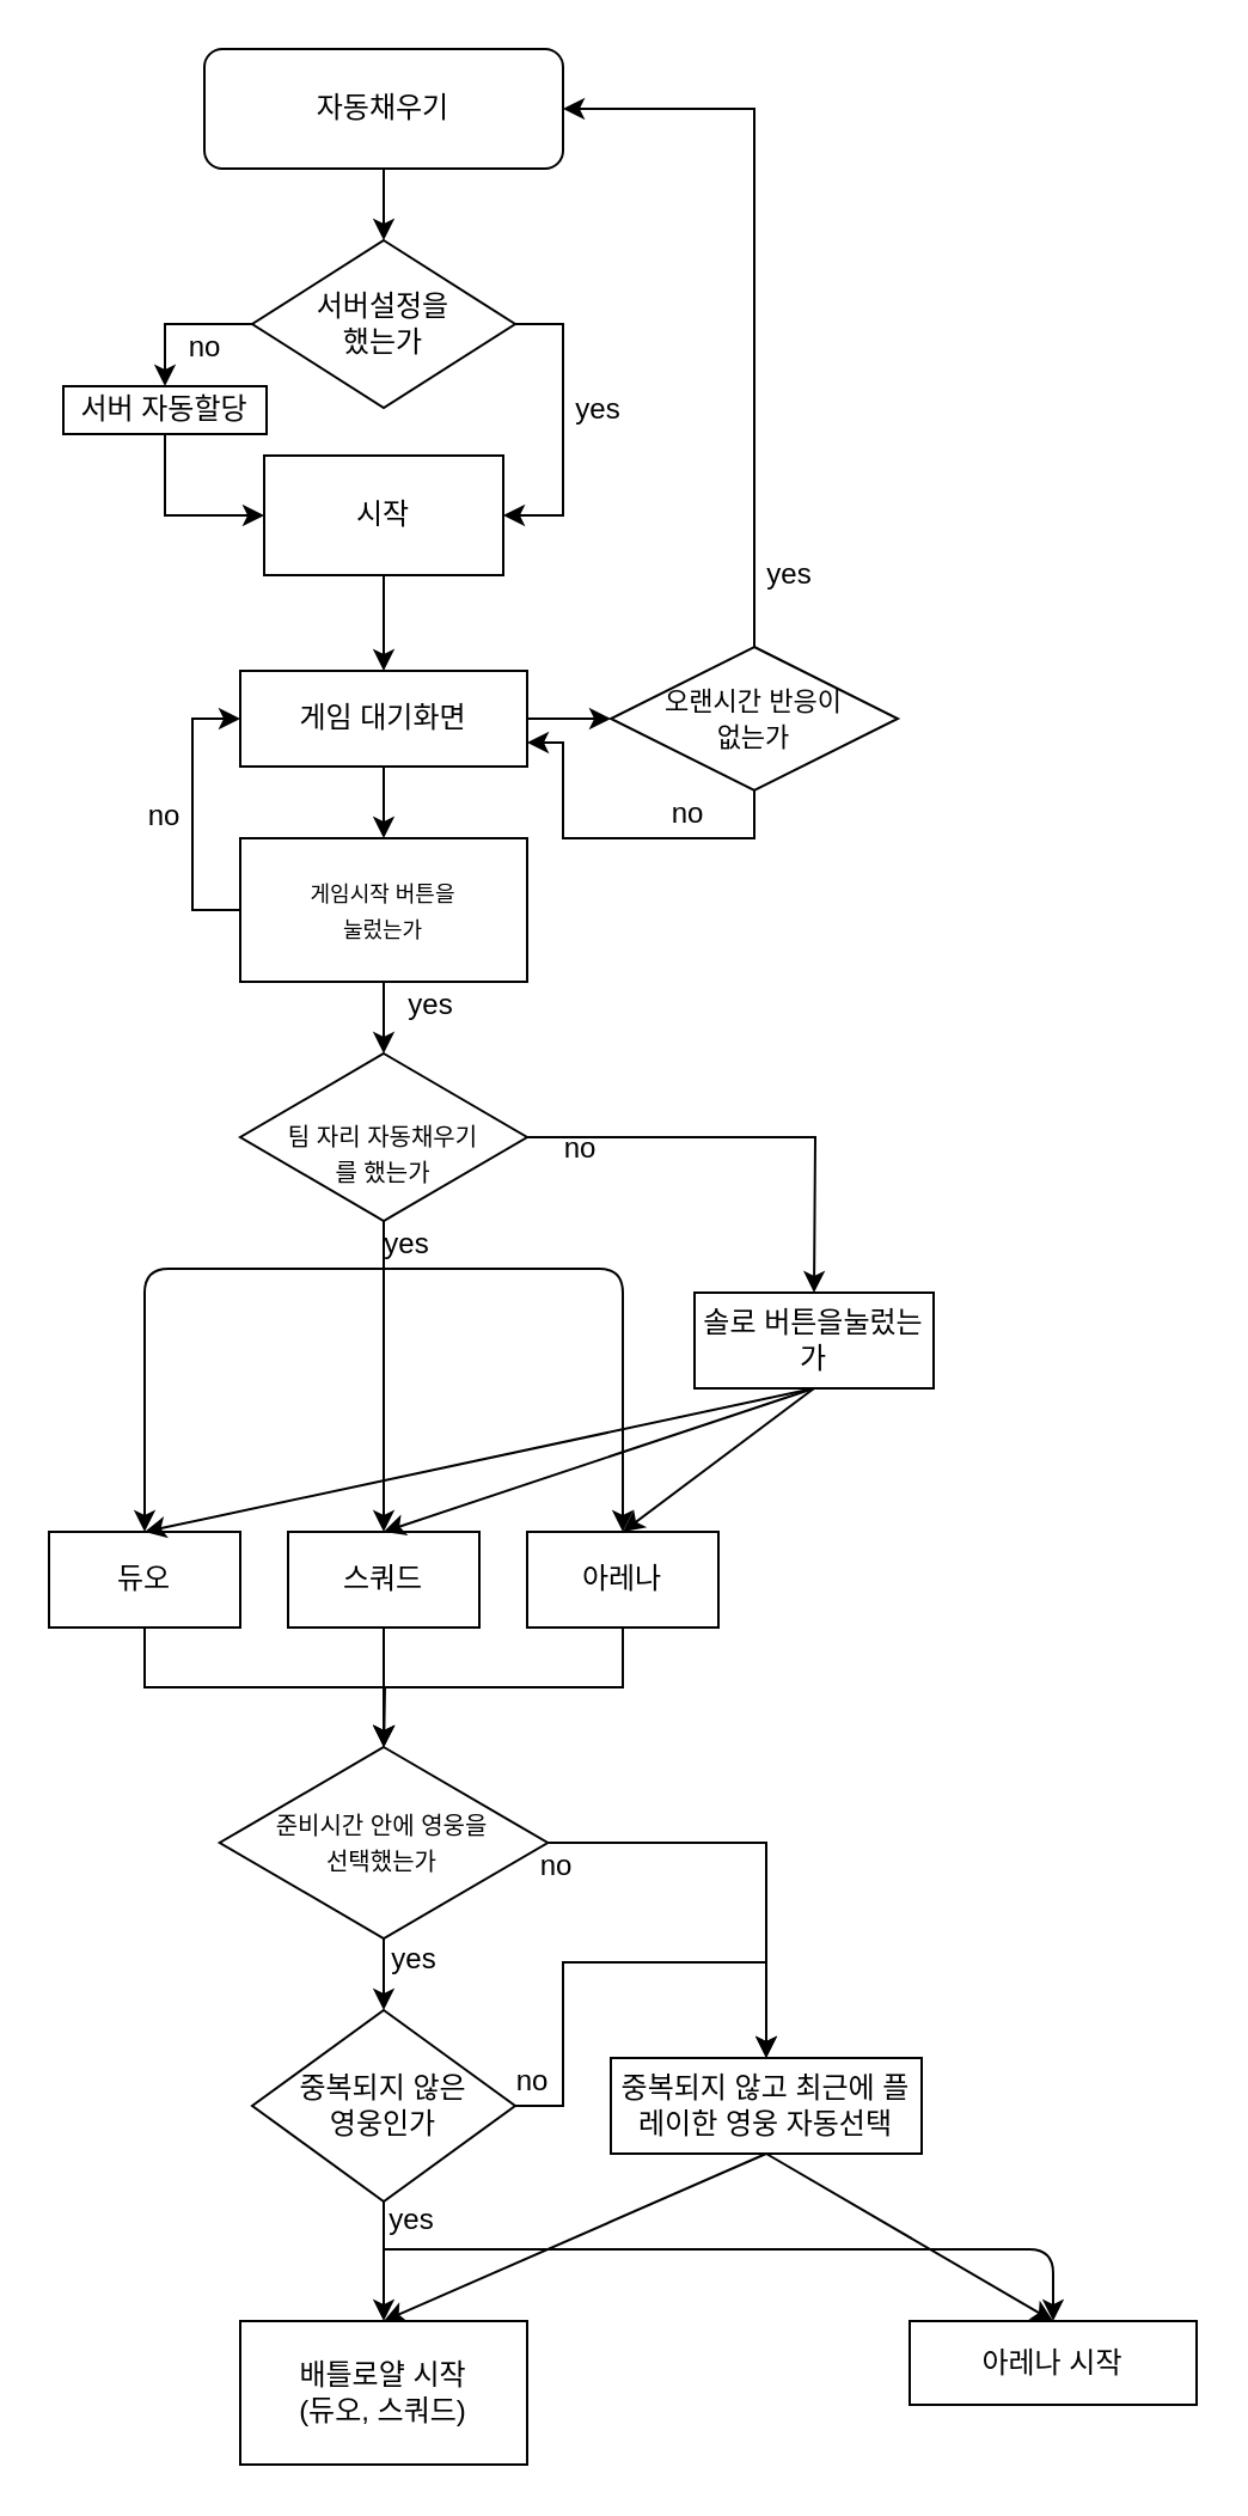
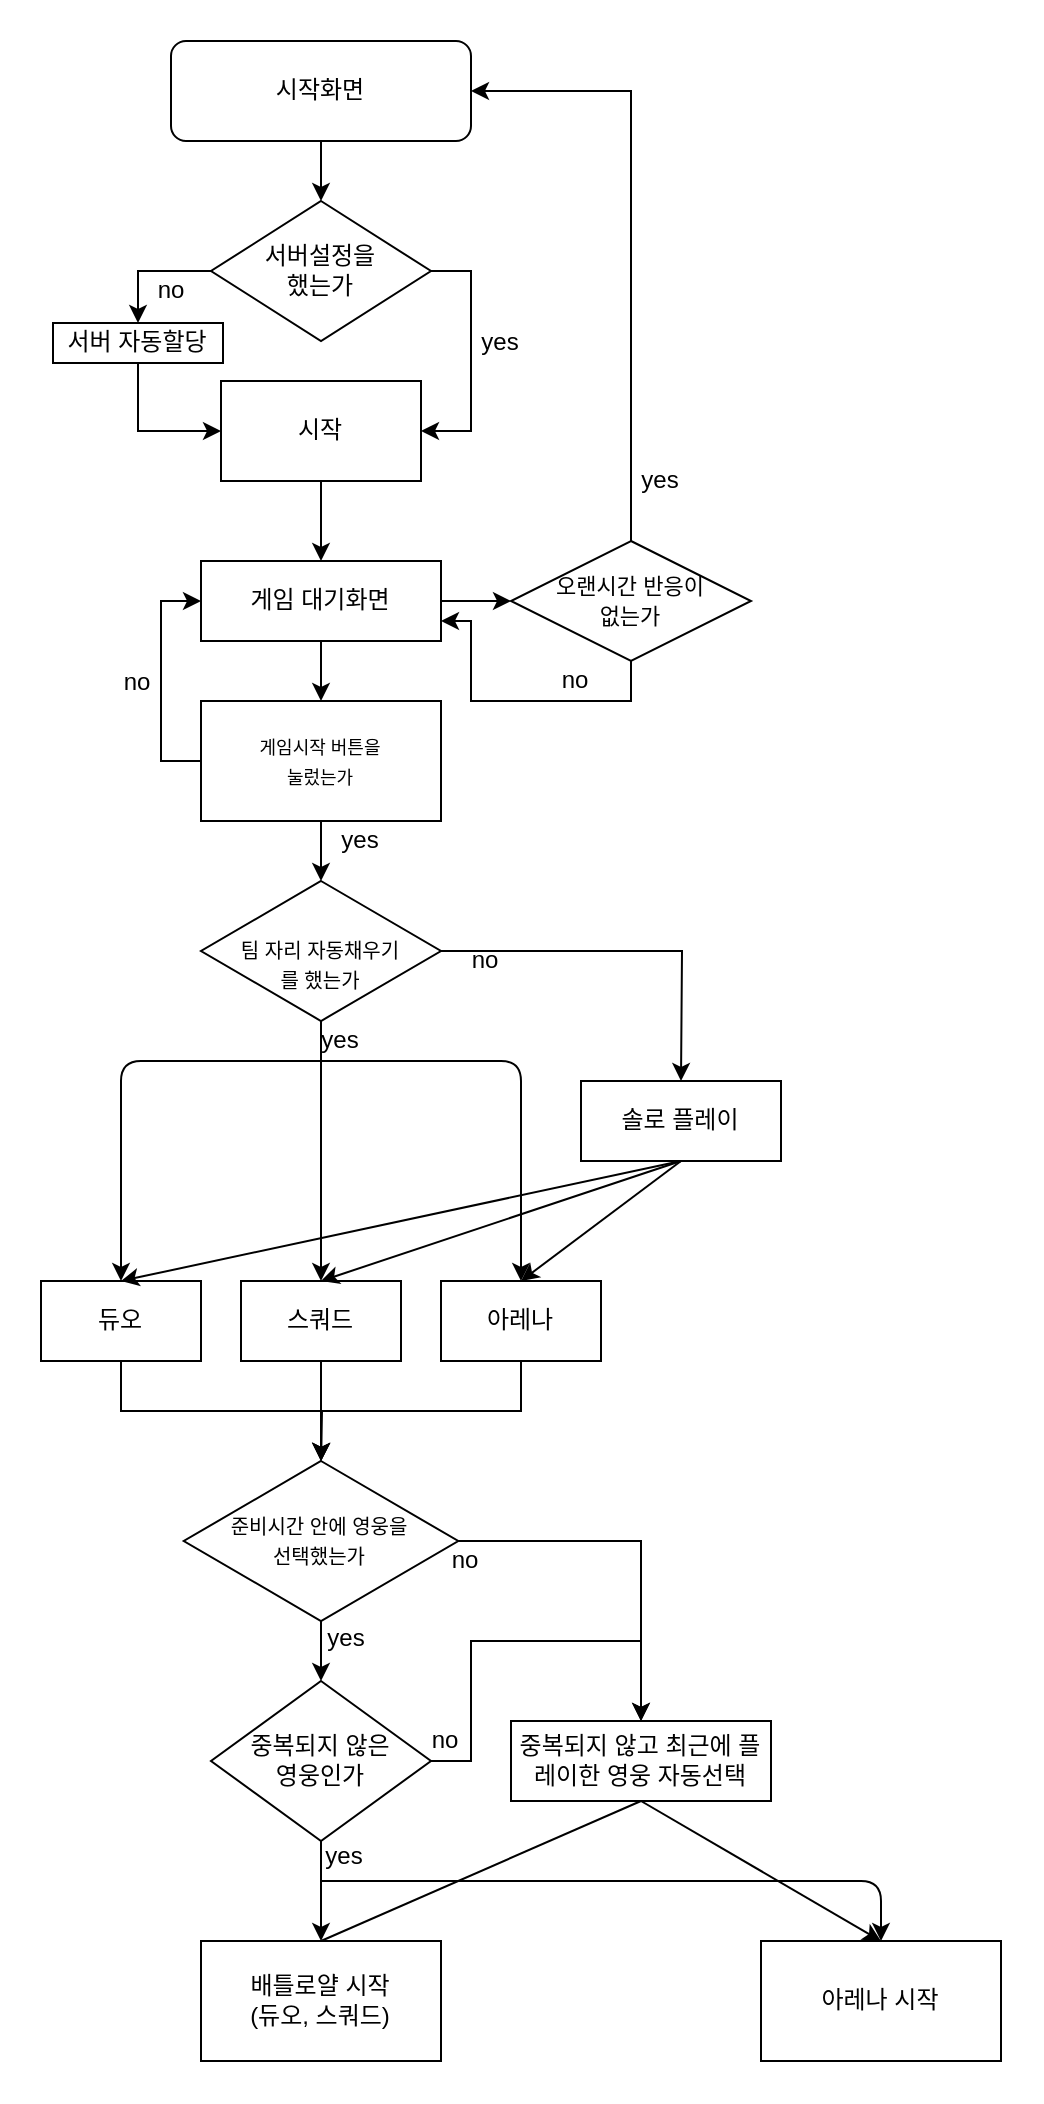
  <mxCell id="0" />
  <mxCell id="1" parent="0" />
  <mxCell id="2" style="edgeStyle=orthogonalEdgeStyle;rounded=0;orthogonalLoop=1;jettySize=auto;html=1;exitX=0.5;exitY=1;exitDx=0;exitDy=0;entryX=0.5;entryY=0;entryDx=0;entryDy=0;" edge="1" parent="1" source="3" target="6"><mxGeometry relative="1" as="geometry" /></mxCell>
- <mxCell id="3" value="자동채우기" style="rounded=1;whiteSpace=wrap;html=1;fontSize=12;glass=0;strokeWidth=1;shadow=0;" parent="1" vertex="1"><mxGeometry x="85" y="20" width="150" height="50" as="geometry" /></mxCell>
+ <mxCell id="3" value="시작화면" style="rounded=1;whiteSpace=wrap;html=1;fontSize=12;glass=0;strokeWidth=1;shadow=0;" parent="1" vertex="1"><mxGeometry x="85" y="20" width="150" height="50" as="geometry" /></mxCell>
  <mxCell id="4" style="edgeStyle=orthogonalEdgeStyle;rounded=0;orthogonalLoop=1;jettySize=auto;html=1;exitX=1;exitY=0.5;exitDx=0;exitDy=0;entryX=1;entryY=0.5;entryDx=0;entryDy=0;" edge="1" parent="1" source="6" target="23"><mxGeometry relative="1" as="geometry" /></mxCell>
  <mxCell id="5" style="edgeStyle=orthogonalEdgeStyle;rounded=0;orthogonalLoop=1;jettySize=auto;html=1;exitX=0;exitY=0.5;exitDx=0;exitDy=0;entryX=0.5;entryY=0;entryDx=0;entryDy=0;" edge="1" parent="1" source="6" target="42"><mxGeometry relative="1" as="geometry" /></mxCell>
  <mxCell id="6" value="서버설정을 &lt;br&gt;했는가" style="rhombus;whiteSpace=wrap;html=1;" vertex="1" parent="1"><mxGeometry x="105" y="100" width="110" height="70" as="geometry" /></mxCell>
  <mxCell id="7" value="yes" style="text;html=1;strokeColor=none;fillColor=none;align=center;verticalAlign=middle;whiteSpace=wrap;rounded=0;" vertex="1" parent="1"><mxGeometry x="230" y="161" width="40" height="20" as="geometry" /></mxCell>
  <mxCell id="8" value="no" style="text;html=1;strokeColor=none;fillColor=none;align=center;verticalAlign=middle;whiteSpace=wrap;rounded=0;" vertex="1" parent="1"><mxGeometry x="73" y="135" width="25" height="20" as="geometry" /></mxCell>
  <mxCell id="9" style="edgeStyle=orthogonalEdgeStyle;rounded=0;orthogonalLoop=1;jettySize=auto;html=1;exitX=0.5;exitY=1;exitDx=0;exitDy=0;entryX=0.5;entryY=0;entryDx=0;entryDy=0;" edge="1" parent="1" target="15"><mxGeometry relative="1" as="geometry"><mxPoint x="160" y="320" as="sourcePoint" /></mxGeometry></mxCell>
  <mxCell id="10" style="edgeStyle=orthogonalEdgeStyle;rounded=0;orthogonalLoop=1;jettySize=auto;html=1;exitX=0.5;exitY=1;exitDx=0;exitDy=0;entryX=0.5;entryY=0;entryDx=0;entryDy=0;" edge="1" parent="1" source="12"><mxGeometry relative="1" as="geometry"><mxPoint x="160" y="640" as="targetPoint" /></mxGeometry></mxCell>
  <mxCell id="11" style="edgeStyle=orthogonalEdgeStyle;rounded=0;orthogonalLoop=1;jettySize=auto;html=1;exitX=1;exitY=0.5;exitDx=0;exitDy=0;entryX=0.5;entryY=0;entryDx=0;entryDy=0;" edge="1" parent="1" source="12"><mxGeometry relative="1" as="geometry"><mxPoint x="340" y="540" as="targetPoint" /></mxGeometry></mxCell>
  <mxCell id="12" value="&lt;div&gt;&lt;span style=&quot;font-size: 10px&quot;&gt;&lt;br&gt;&lt;/span&gt;&lt;/div&gt;&lt;div&gt;&lt;span style=&quot;font-size: 10px&quot;&gt;팀 자리 자동채우기&lt;/span&gt;&lt;/div&gt;&lt;font style=&quot;font-size: 10px&quot;&gt;를 했는가&lt;br&gt;&lt;/font&gt;" style="rhombus;whiteSpace=wrap;html=1;align=center;" vertex="1" parent="1"><mxGeometry x="100" y="440" width="120" height="70" as="geometry" /></mxCell>
  <mxCell id="13" style="edgeStyle=orthogonalEdgeStyle;rounded=0;orthogonalLoop=1;jettySize=auto;html=1;exitX=0.5;exitY=1;exitDx=0;exitDy=0;entryX=0.5;entryY=0;entryDx=0;entryDy=0;" edge="1" parent="1" source="15" target="12"><mxGeometry relative="1" as="geometry" /></mxCell>
  <mxCell id="14" style="edgeStyle=orthogonalEdgeStyle;rounded=0;orthogonalLoop=1;jettySize=auto;html=1;exitX=0;exitY=0.5;exitDx=0;exitDy=0;entryX=0;entryY=0.5;entryDx=0;entryDy=0;" edge="1" parent="1" source="15" target="25"><mxGeometry relative="1" as="geometry" /></mxCell>
  <mxCell id="15" value="&lt;font style=&quot;font-size: 9px ; line-height: 120%&quot;&gt;게임시작 버튼을&lt;br style=&quot;font-size: 9px&quot;&gt;눌렀는가&lt;/font&gt;" style="whiteSpace=wrap;html=1;rounded=0;" vertex="1" parent="1"><mxGeometry x="100" y="350" width="120" height="60" as="geometry" /></mxCell>
  <mxCell id="16" value="yes" style="text;html=1;strokeColor=none;fillColor=none;align=center;verticalAlign=middle;whiteSpace=wrap;rounded=0;" vertex="1" parent="1"><mxGeometry x="160" y="410" width="40" height="20" as="geometry" /></mxCell>
  <mxCell id="17" value="no" style="text;html=1;strokeColor=none;fillColor=none;align=center;verticalAlign=middle;whiteSpace=wrap;rounded=0;" vertex="1" parent="1"><mxGeometry x="56" y="331" width="25" height="20" as="geometry" /></mxCell>
  <mxCell id="18" value="" style="endArrow=classic;html=1;entryX=0.5;entryY=0;entryDx=0;entryDy=0;" edge="1" parent="1"><mxGeometry width="50" height="50" relative="1" as="geometry"><mxPoint x="160" y="530" as="sourcePoint" /><mxPoint x="60" y="640" as="targetPoint" /><Array as="points"><mxPoint x="60" y="530" /></Array></mxGeometry></mxCell>
  <mxCell id="19" value="" style="endArrow=classic;html=1;entryX=0.5;entryY=0;entryDx=0;entryDy=0;" edge="1" parent="1"><mxGeometry width="50" height="50" relative="1" as="geometry"><mxPoint x="160" y="530" as="sourcePoint" /><mxPoint x="260" y="640" as="targetPoint" /><Array as="points"><mxPoint x="260" y="530" /></Array></mxGeometry></mxCell>
  <mxCell id="20" value="yes" style="text;html=1;strokeColor=none;fillColor=none;align=center;verticalAlign=middle;whiteSpace=wrap;rounded=0;" vertex="1" parent="1"><mxGeometry x="150" y="510" width="40" height="20" as="geometry" /></mxCell>
  <mxCell id="21" value="no" style="text;html=1;strokeColor=none;fillColor=none;align=center;verticalAlign=middle;whiteSpace=wrap;rounded=0;" vertex="1" parent="1"><mxGeometry x="230" y="470" width="25" height="20" as="geometry" /></mxCell>
  <mxCell id="22" style="edgeStyle=orthogonalEdgeStyle;rounded=0;orthogonalLoop=1;jettySize=auto;html=1;exitX=0.5;exitY=1;exitDx=0;exitDy=0;entryX=0.5;entryY=0;entryDx=0;entryDy=0;" edge="1" parent="1" source="23" target="25"><mxGeometry relative="1" as="geometry" /></mxCell>
  <mxCell id="23" value="시작" style="rounded=0;whiteSpace=wrap;html=1;shadow=0;sketch=0;" vertex="1" parent="1"><mxGeometry x="110" y="190" width="100" height="50" as="geometry" /></mxCell>
  <mxCell id="24" style="edgeStyle=orthogonalEdgeStyle;rounded=0;orthogonalLoop=1;jettySize=auto;html=1;exitX=1;exitY=0.5;exitDx=0;exitDy=0;entryX=0;entryY=0.5;entryDx=0;entryDy=0;" edge="1" parent="1" source="25" target="38"><mxGeometry relative="1" as="geometry" /></mxCell>
  <mxCell id="25" value="게임 대기화면" style="rounded=0;whiteSpace=wrap;html=1;shadow=0;sketch=0;" vertex="1" parent="1"><mxGeometry x="100" y="280" width="120" height="40" as="geometry" /></mxCell>
- <mxCell id="26" value="솔로 버튼을눌렀는가" style="rounded=0;whiteSpace=wrap;html=1;shadow=0;sketch=0;" vertex="1" parent="1"><mxGeometry x="290" y="540" width="100" height="40" as="geometry" /></mxCell>
+ <mxCell id="26" value="솔로 플레이" style="rounded=0;whiteSpace=wrap;html=1;shadow=0;sketch=0;" vertex="1" parent="1"><mxGeometry x="290" y="540" width="100" height="40" as="geometry" /></mxCell>
  <mxCell id="27" style="edgeStyle=orthogonalEdgeStyle;rounded=0;orthogonalLoop=1;jettySize=auto;html=1;exitX=0.5;exitY=1;exitDx=0;exitDy=0;entryX=0.5;entryY=0;entryDx=0;entryDy=0;" edge="1" parent="1" source="28" target="45"><mxGeometry relative="1" as="geometry" /></mxCell>
  <mxCell id="28" value="듀오" style="rounded=0;whiteSpace=wrap;html=1;shadow=0;sketch=0;" vertex="1" parent="1"><mxGeometry x="20" y="640" width="80" height="40" as="geometry" /></mxCell>
  <mxCell id="29" style="edgeStyle=orthogonalEdgeStyle;rounded=0;orthogonalLoop=1;jettySize=auto;html=1;exitX=0.5;exitY=1;exitDx=0;exitDy=0;" edge="1" parent="1" source="30"><mxGeometry relative="1" as="geometry"><mxPoint x="160.103" y="730" as="targetPoint" /></mxGeometry></mxCell>
  <mxCell id="30" value="스쿼드" style="rounded=0;whiteSpace=wrap;html=1;shadow=0;sketch=0;" vertex="1" parent="1"><mxGeometry x="120" y="640" width="80" height="40" as="geometry" /></mxCell>
  <mxCell id="31" style="edgeStyle=orthogonalEdgeStyle;rounded=0;orthogonalLoop=1;jettySize=auto;html=1;exitX=0.5;exitY=1;exitDx=0;exitDy=0;" edge="1" parent="1" source="32"><mxGeometry relative="1" as="geometry"><mxPoint x="160" y="730" as="targetPoint" /></mxGeometry></mxCell>
  <mxCell id="32" value="아레나" style="rounded=0;whiteSpace=wrap;html=1;shadow=0;sketch=0;" vertex="1" parent="1"><mxGeometry x="220" y="640" width="80" height="40" as="geometry" /></mxCell>
  <mxCell id="33" value="" style="endArrow=classic;html=1;exitX=0.5;exitY=1;exitDx=0;exitDy=0;entryX=0.5;entryY=0;entryDx=0;entryDy=0;" edge="1" parent="1" source="26" target="28"><mxGeometry width="50" height="50" relative="1" as="geometry"><mxPoint x="280" y="600" as="sourcePoint" /><mxPoint x="330" y="550" as="targetPoint" /></mxGeometry></mxCell>
  <mxCell id="34" value="" style="endArrow=classic;html=1;exitX=0.5;exitY=1;exitDx=0;exitDy=0;entryX=0.5;entryY=0;entryDx=0;entryDy=0;" edge="1" parent="1" source="26" target="30"><mxGeometry width="50" height="50" relative="1" as="geometry"><mxPoint x="280" y="600" as="sourcePoint" /><mxPoint x="330" y="550" as="targetPoint" /></mxGeometry></mxCell>
  <mxCell id="35" value="" style="endArrow=classic;html=1;entryX=0.5;entryY=0;entryDx=0;entryDy=0;" edge="1" parent="1" target="32"><mxGeometry width="50" height="50" relative="1" as="geometry"><mxPoint x="340" y="580" as="sourcePoint" /><mxPoint x="330" y="550" as="targetPoint" /></mxGeometry></mxCell>
  <mxCell id="36" style="edgeStyle=orthogonalEdgeStyle;rounded=0;orthogonalLoop=1;jettySize=auto;html=1;exitX=0.5;exitY=0;exitDx=0;exitDy=0;entryX=1;entryY=0.5;entryDx=0;entryDy=0;" edge="1" parent="1" source="38" target="3"><mxGeometry relative="1" as="geometry" /></mxCell>
  <mxCell id="37" style="edgeStyle=orthogonalEdgeStyle;rounded=0;orthogonalLoop=1;jettySize=auto;html=1;exitX=0.5;exitY=1;exitDx=0;exitDy=0;entryX=1;entryY=0.75;entryDx=0;entryDy=0;" edge="1" parent="1" source="38" target="25"><mxGeometry relative="1" as="geometry" /></mxCell>
  <mxCell id="38" value="&lt;font style=&quot;font-size: 11px&quot;&gt;오랜시간 반응이&lt;br&gt;없는가&lt;/font&gt;" style="rhombus;whiteSpace=wrap;html=1;rounded=0;shadow=0;sketch=0;" vertex="1" parent="1"><mxGeometry x="255" y="270" width="120" height="60" as="geometry" /></mxCell>
  <mxCell id="39" value="yes" style="text;html=1;strokeColor=none;fillColor=none;align=center;verticalAlign=middle;whiteSpace=wrap;rounded=0;" vertex="1" parent="1"><mxGeometry x="310" y="230" width="40" height="20" as="geometry" /></mxCell>
  <mxCell id="40" value="no" style="text;html=1;strokeColor=none;fillColor=none;align=center;verticalAlign=middle;whiteSpace=wrap;rounded=0;" vertex="1" parent="1"><mxGeometry x="275" y="330" width="25" height="20" as="geometry" /></mxCell>
  <mxCell id="41" style="edgeStyle=orthogonalEdgeStyle;rounded=0;orthogonalLoop=1;jettySize=auto;html=1;exitX=0.5;exitY=1;exitDx=0;exitDy=0;entryX=0;entryY=0.5;entryDx=0;entryDy=0;" edge="1" parent="1" source="42" target="23"><mxGeometry relative="1" as="geometry" /></mxCell>
  <mxCell id="42" value="서버 자동할당" style="rounded=0;whiteSpace=wrap;html=1;shadow=0;sketch=0;" vertex="1" parent="1"><mxGeometry x="26" y="161" width="85" height="20" as="geometry" /></mxCell>
  <mxCell id="43" style="edgeStyle=orthogonalEdgeStyle;rounded=0;orthogonalLoop=1;jettySize=auto;html=1;exitX=0.5;exitY=1;exitDx=0;exitDy=0;entryX=0.5;entryY=0;entryDx=0;entryDy=0;" edge="1" parent="1" source="45" target="48"><mxGeometry relative="1" as="geometry" /></mxCell>
  <mxCell id="44" style="edgeStyle=orthogonalEdgeStyle;rounded=0;orthogonalLoop=1;jettySize=auto;html=1;exitX=1;exitY=0.5;exitDx=0;exitDy=0;entryX=0.5;entryY=0;entryDx=0;entryDy=0;" edge="1" parent="1" source="45" target="55"><mxGeometry relative="1" as="geometry" /></mxCell>
  <mxCell id="45" value="&lt;font style=&quot;font-size: 10px&quot;&gt;준비시간 안에 영웅을 &lt;br style=&quot;font-size: 9px&quot;&gt;선택했는가&lt;/font&gt;" style="rhombus;whiteSpace=wrap;html=1;rounded=0;shadow=0;sketch=0;" vertex="1" parent="1"><mxGeometry x="91.38" y="730" width="137.25" height="80" as="geometry" /></mxCell>
  <mxCell id="46" style="edgeStyle=orthogonalEdgeStyle;rounded=0;orthogonalLoop=1;jettySize=auto;html=1;exitX=0.5;exitY=1;exitDx=0;exitDy=0;entryX=0.5;entryY=0;entryDx=0;entryDy=0;" edge="1" parent="1" source="48" target="49"><mxGeometry relative="1" as="geometry" /></mxCell>
  <mxCell id="47" style="edgeStyle=orthogonalEdgeStyle;rounded=0;orthogonalLoop=1;jettySize=auto;html=1;exitX=1;exitY=0.5;exitDx=0;exitDy=0;entryX=0.5;entryY=0;entryDx=0;entryDy=0;" edge="1" parent="1" source="48" target="55"><mxGeometry relative="1" as="geometry" /></mxCell>
  <mxCell id="48" value="중복되지 않은&lt;br&gt;영웅인가" style="rhombus;whiteSpace=wrap;html=1;rounded=0;shadow=0;sketch=0;" vertex="1" parent="1"><mxGeometry x="105" y="840" width="110" height="80" as="geometry" /></mxCell>
  <mxCell id="49" value="배틀로얄 시작&lt;br&gt;(듀오, 스쿼드)" style="rounded=0;whiteSpace=wrap;html=1;shadow=0;sketch=0;" vertex="1" parent="1"><mxGeometry x="100" y="970" width="120" height="60" as="geometry" /></mxCell>
- <mxCell id="50" value="아레나 시작" style="rounded=0;whiteSpace=wrap;html=1;shadow=0;sketch=0;" vertex="1" parent="1"><mxGeometry x="380" y="970" width="120" height="35" as="geometry" /></mxCell>
+ <mxCell id="50" value="아레나 시작" style="rounded=0;whiteSpace=wrap;html=1;shadow=0;sketch=0;" vertex="1" parent="1"><mxGeometry x="380" y="970" width="120" height="60" as="geometry" /></mxCell>
  <mxCell id="51" value="" style="endArrow=classic;html=1;entryX=0.5;entryY=0;entryDx=0;entryDy=0;" edge="1" parent="1" target="50"><mxGeometry width="50" height="50" relative="1" as="geometry"><mxPoint x="160" y="940" as="sourcePoint" /><mxPoint x="200" y="920" as="targetPoint" /><Array as="points"><mxPoint x="440" y="940" /></Array></mxGeometry></mxCell>
  <mxCell id="52" value="yes" style="text;html=1;strokeColor=none;fillColor=none;align=center;verticalAlign=middle;whiteSpace=wrap;rounded=0;" vertex="1" parent="1"><mxGeometry x="153" y="809" width="40" height="20" as="geometry" /></mxCell>
  <mxCell id="53" value="no" style="text;html=1;strokeColor=none;fillColor=none;align=center;verticalAlign=middle;whiteSpace=wrap;rounded=0;" vertex="1" parent="1"><mxGeometry x="220" y="770" width="25" height="20" as="geometry" /></mxCell>
  <mxCell id="54" value="yes" style="text;html=1;strokeColor=none;fillColor=none;align=center;verticalAlign=middle;whiteSpace=wrap;rounded=0;" vertex="1" parent="1"><mxGeometry x="152" y="918" width="40" height="20" as="geometry" /></mxCell>
  <mxCell id="55" value="중복되지 않고 최근에 플레이한 영웅 자동선택" style="rounded=0;whiteSpace=wrap;html=1;shadow=0;sketch=0;" vertex="1" parent="1"><mxGeometry x="255" y="860" width="130" height="40" as="geometry" /></mxCell>
  <mxCell id="56" value="no" style="text;html=1;strokeColor=none;fillColor=none;align=center;verticalAlign=middle;whiteSpace=wrap;rounded=0;" vertex="1" parent="1"><mxGeometry x="210" y="860" width="25" height="20" as="geometry" /></mxCell>
- <mxCell id="57" value="" style="endArrow=classic;html=1;exitX=0.5;exitY=1;exitDx=0;exitDy=0;entryX=0.5;entryY=0;entryDx=0;entryDy=0;" edge="1" parent="1" source="55" target="49"><mxGeometry width="50" height="50" relative="1" as="geometry"><mxPoint x="150" y="880" as="sourcePoint" /><mxPoint x="200" y="830" as="targetPoint" /></mxGeometry></mxCell>
+ <mxCell id="57" value="" style="endArrow=none;html=1;exitX=0.5;exitY=1;exitDx=0;exitDy=0;entryX=0.5;entryY=0;entryDx=0;entryDy=0;" edge="1" parent="1" source="55" target="49"><mxGeometry width="50" height="50" relative="1" as="geometry"><mxPoint x="150" y="880" as="sourcePoint" /><mxPoint x="200" y="830" as="targetPoint" /></mxGeometry></mxCell>
  <mxCell id="58" value="" style="endArrow=classic;html=1;entryX=0.5;entryY=0;entryDx=0;entryDy=0;exitX=0.5;exitY=1;exitDx=0;exitDy=0;" edge="1" parent="1" source="55" target="50"><mxGeometry width="50" height="50" relative="1" as="geometry"><mxPoint x="150" y="880" as="sourcePoint" /><mxPoint x="200" y="830" as="targetPoint" /></mxGeometry></mxCell>
